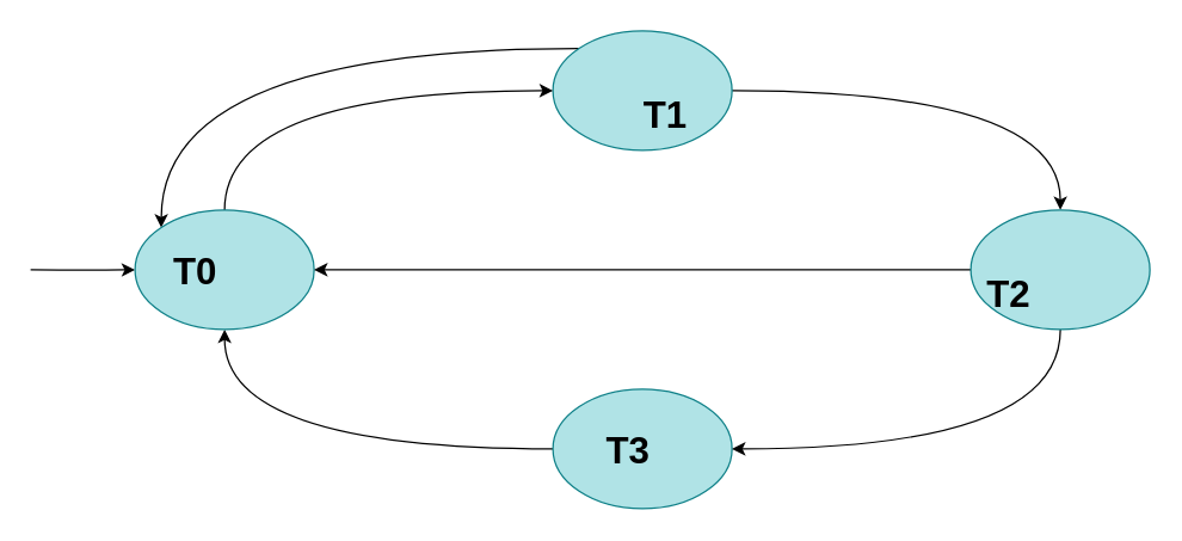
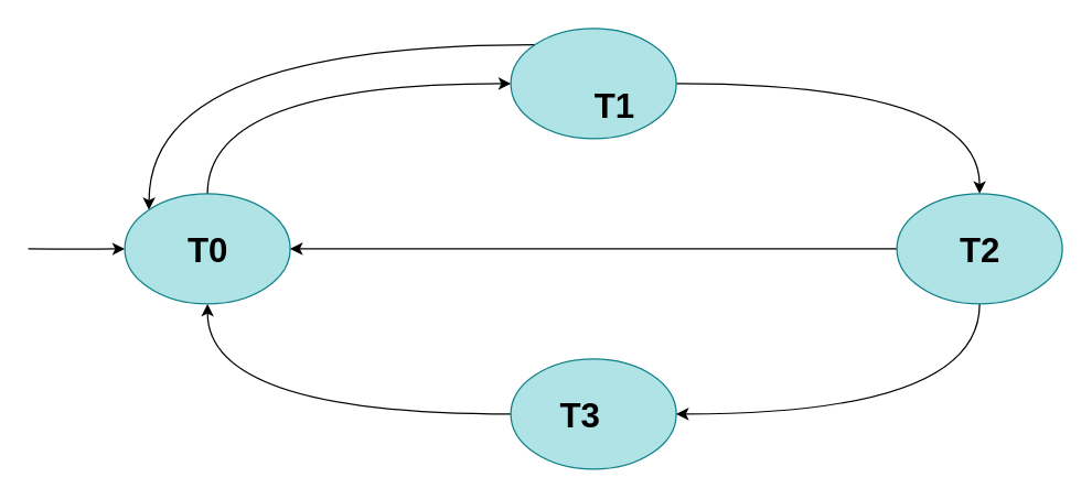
  <mxCell id="0" />
  <mxCell id="1" parent="0" />
  <mxCell id="2" style="edgeStyle=orthogonalEdgeStyle;curved=1;orthogonalLoop=1;jettySize=auto;html=1;exitX=1;exitY=0.5;exitDx=0;exitDy=0;fontSize=25;fontColor=#000000;" edge="1" parent="1" source="4" target="12"><mxGeometry relative="1" as="geometry" /></mxCell>
  <mxCell id="3" style="edgeStyle=orthogonalEdgeStyle;orthogonalLoop=1;jettySize=auto;html=1;exitX=0;exitY=0;exitDx=0;exitDy=0;entryX=0;entryY=0;entryDx=0;entryDy=0;fontSize=25;fontColor=#000000;curved=1;" edge="1" parent="1" source="4" target="9"><mxGeometry relative="1" as="geometry" /></mxCell>
  <mxCell id="4" value="" style="ellipse;whiteSpace=wrap;html=1;fillColor=#b0e3e6;strokeColor=#0e8088;" vertex="1" parent="1"><mxGeometry x="370" y="20" width="120" height="80" as="geometry" /></mxCell>
  <mxCell id="5" style="edgeStyle=orthogonalEdgeStyle;curved=1;orthogonalLoop=1;jettySize=auto;html=1;exitX=0;exitY=0.5;exitDx=0;exitDy=0;entryX=0.5;entryY=1;entryDx=0;entryDy=0;fontSize=25;fontColor=#000000;" edge="1" parent="1" source="6" target="9"><mxGeometry relative="1" as="geometry" /></mxCell>
  <mxCell id="6" value="" style="ellipse;whiteSpace=wrap;html=1;fillColor=#b0e3e6;strokeColor=#0e8088;" vertex="1" parent="1"><mxGeometry x="370" y="260" width="120" height="80" as="geometry" /></mxCell>
  <mxCell id="7" style="edgeStyle=orthogonalEdgeStyle;curved=1;orthogonalLoop=1;jettySize=auto;html=1;exitX=0.5;exitY=0;exitDx=0;exitDy=0;entryX=0;entryY=0.5;entryDx=0;entryDy=0;fontSize=25;fontColor=#000000;" edge="1" parent="1" source="9" target="4"><mxGeometry relative="1" as="geometry" /></mxCell>
  <mxCell id="8" style="edgeStyle=orthogonalEdgeStyle;curved=1;orthogonalLoop=1;jettySize=auto;html=1;exitX=0;exitY=0.5;exitDx=0;exitDy=0;fontSize=25;fontColor=#000000;entryX=0;entryY=0.5;entryDx=0;entryDy=0;" edge="1" parent="1" target="9"><mxGeometry relative="1" as="geometry"><mxPoint x="20" y="180" as="sourcePoint" /></mxGeometry></mxCell>
  <mxCell id="9" value="" style="ellipse;whiteSpace=wrap;html=1;fillColor=#b0e3e6;strokeColor=#0e8088;" vertex="1" parent="1"><mxGeometry x="90" y="140" width="120" height="80" as="geometry" /></mxCell>
  <mxCell id="10" style="edgeStyle=orthogonalEdgeStyle;curved=1;orthogonalLoop=1;jettySize=auto;html=1;exitX=0.5;exitY=1;exitDx=0;exitDy=0;entryX=1;entryY=0.5;entryDx=0;entryDy=0;fontSize=25;fontColor=#000000;" edge="1" parent="1" source="12" target="6"><mxGeometry relative="1" as="geometry" /></mxCell>
  <mxCell id="11" style="edgeStyle=orthogonalEdgeStyle;curved=1;orthogonalLoop=1;jettySize=auto;html=1;exitX=0;exitY=0.5;exitDx=0;exitDy=0;entryX=1;entryY=0.5;entryDx=0;entryDy=0;fontSize=25;fontColor=#000000;" edge="1" parent="1" source="12" target="9"><mxGeometry relative="1" as="geometry" /></mxCell>
  <mxCell id="12" value="" style="ellipse;whiteSpace=wrap;html=1;fillColor=#b0e3e6;strokeColor=#0e8088;" vertex="1" parent="1"><mxGeometry x="650" y="140" width="120" height="80" as="geometry" /></mxCell>
- <mxCell id="13" value="&lt;span style=&quot;font-size: 14px&quot;&gt;&lt;b style=&quot;font-size: 25px&quot;&gt;&lt;font color=&quot;#000000&quot;&gt;T0&lt;/font&gt;&lt;/b&gt;&lt;/span&gt;" style="text;html=1;resizable=0;autosize=1;align=center;verticalAlign=middle;points=[];fillColor=none;strokeColor=none;rounded=0;" vertex="1" parent="1"><mxGeometry x="110" y="170" width="40" height="20" as="geometry" /></mxCell>
+ <mxCell id="13" value="&lt;span style=&quot;font-size: 14px&quot;&gt;&lt;b style=&quot;font-size: 25px&quot;&gt;&lt;font color=&quot;#000000&quot;&gt;T0&lt;/font&gt;&lt;/b&gt;&lt;/span&gt;" style="text;html=1;resizable=0;autosize=1;align=center;verticalAlign=middle;points=[];fillColor=none;strokeColor=none;rounded=0;" vertex="1" parent="1"><mxGeometry x="130" y="170" width="40" height="20" as="geometry" /></mxCell>
  <mxCell id="14" value="&lt;span style=&quot;font-size: 14px&quot;&gt;&lt;b style=&quot;font-size: 25px&quot;&gt;&lt;font color=&quot;#000000&quot;&gt;T3&lt;/font&gt;&lt;/b&gt;&lt;/span&gt;" style="text;html=1;resizable=0;autosize=1;align=center;verticalAlign=middle;points=[];fillColor=none;strokeColor=none;rounded=0;" vertex="1" parent="1"><mxGeometry x="400" y="290" width="40" height="20" as="geometry" /></mxCell>
  <mxCell id="15" value="&lt;font color=&quot;#000000&quot;&gt;&lt;span style=&quot;font-size: 25px&quot;&gt;&lt;b&gt;T1&lt;/b&gt;&lt;/span&gt;&lt;/font&gt;" style="text;html=1;resizable=0;autosize=1;align=center;verticalAlign=middle;points=[];fillColor=none;strokeColor=none;rounded=0;" vertex="1" parent="1"><mxGeometry x="425" y="65" width="40" height="20" as="geometry" /></mxCell>
- <mxCell id="16" value="&lt;span style=&quot;font-size: 14px&quot;&gt;&lt;b style=&quot;font-size: 25px&quot;&gt;&lt;font color=&quot;#000000&quot;&gt;T2&lt;/font&gt;&lt;/b&gt;&lt;/span&gt;" style="text;html=1;resizable=0;autosize=1;align=center;verticalAlign=middle;points=[];fillColor=none;strokeColor=none;rounded=0;" vertex="1" parent="1"><mxGeometry x="655" y="185" width="40" height="20" as="geometry" /></mxCell>
+ <mxCell id="16" value="&lt;span style=&quot;font-size: 14px&quot;&gt;&lt;b style=&quot;font-size: 25px&quot;&gt;&lt;font color=&quot;#000000&quot;&gt;T2&lt;/font&gt;&lt;/b&gt;&lt;/span&gt;" style="text;html=1;resizable=0;autosize=1;align=center;verticalAlign=middle;points=[];fillColor=none;strokeColor=none;rounded=0;" vertex="1" parent="1"><mxGeometry x="690" y="170" width="40" height="20" as="geometry" /></mxCell>
